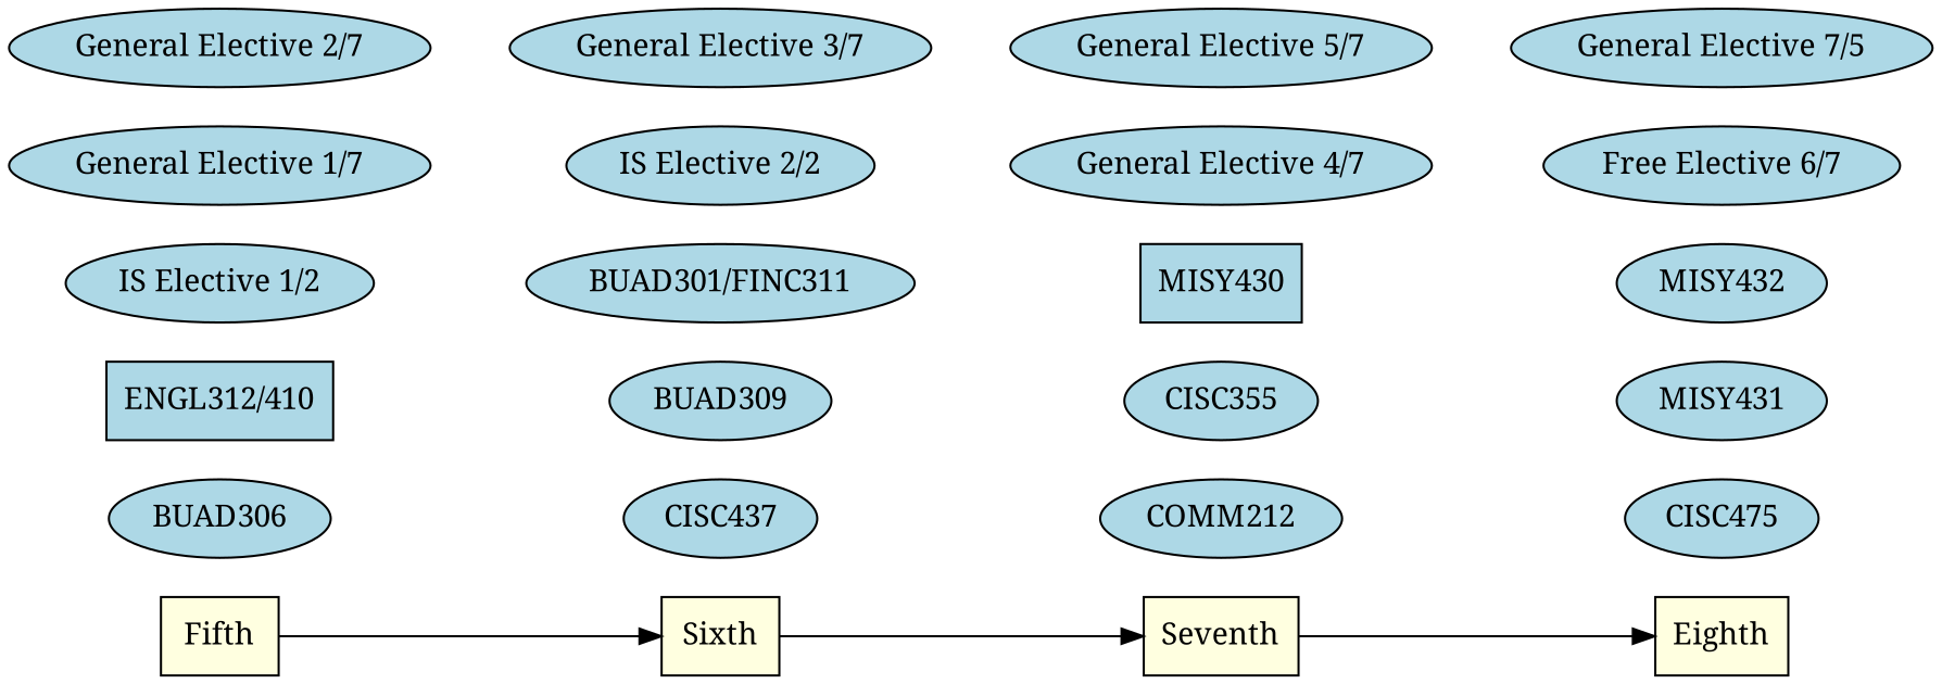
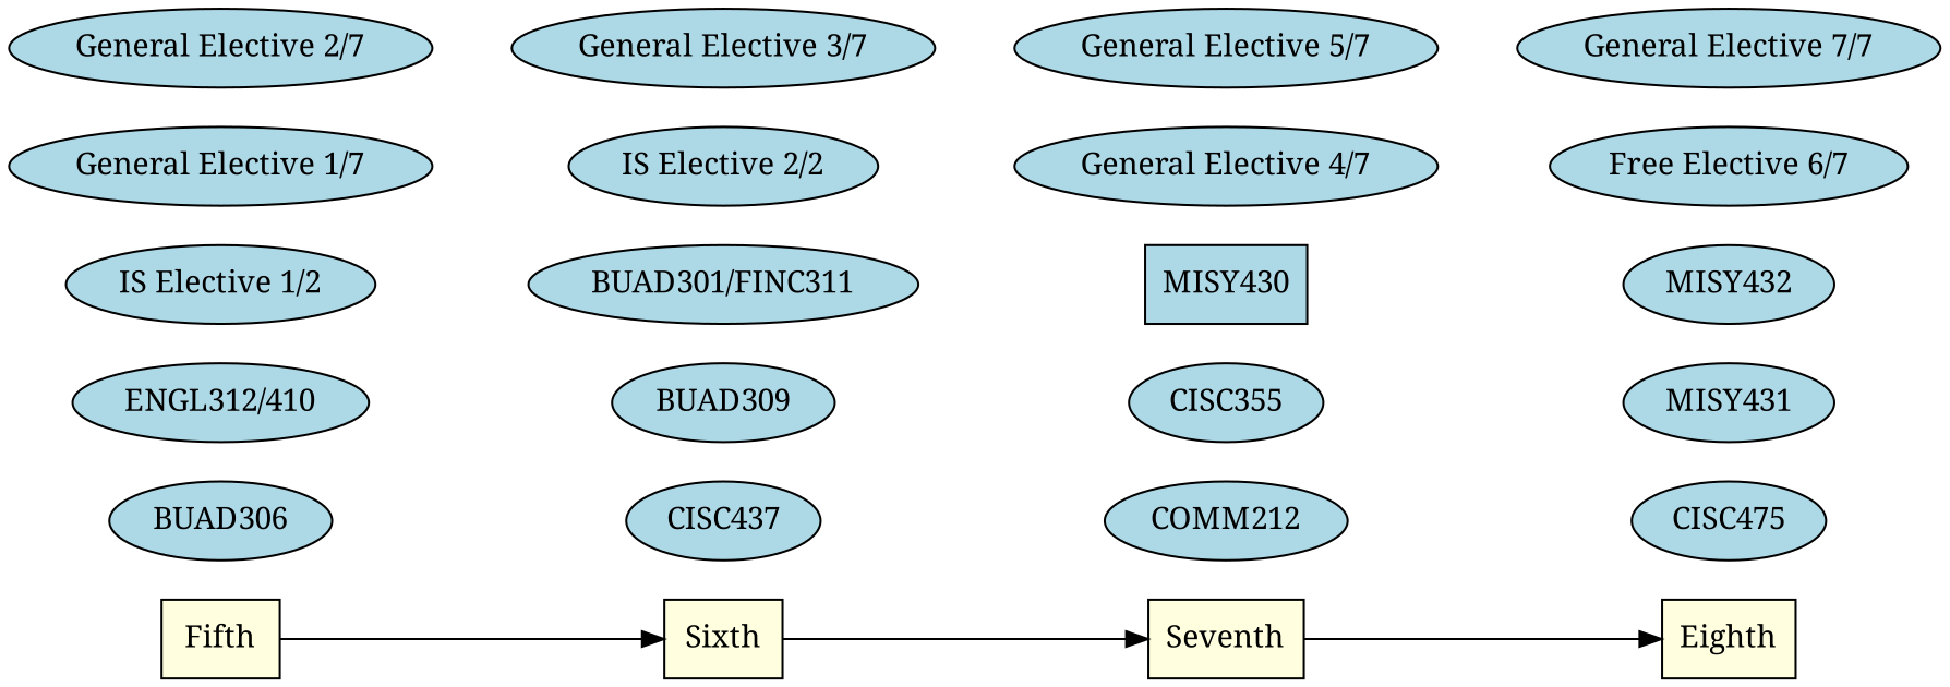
  digraph {
    fontname="Noto Serif"
    rankdir=LR
    node [fillcolor=lightblue fontname="Noto Serif" style=filled]
    edge [fontname="Noto Serif"]
    Fifth [fillcolor=lightyellow shape=box]
    BUAD306
-   "ENGL312/410" [shape=box]
+   "ENGL312/410"
    "IS Elective 1/2"
    "General Elective 1/7"
    "General Elective 2/7"
    Sixth [fillcolor=lightyellow shape=box]
    CISC437
    BUAD309
    "BUAD301/FINC311"
    "IS Elective 2/2"
    "General Elective 3/7"
    Seventh [fillcolor=lightyellow shape=box]
    COMM212
    CISC355
    MISY430 [shape=box]
    "General Elective 4/7"
    "General Elective 5/7"
    Eighth [fillcolor=lightyellow shape=box]
    CISC475
    MISY431
    MISY432
    "Free Elective 6/7"
-   "General Elective 7/7" [label="General Elective 7/5"]
+   "General Elective 7/7"
    subgraph sub_1 {
      rank=same
      Fifth
      BUAD306
      "ENGL312/410"
      "IS Elective 1/2"
      "General Elective 1/7"
      "General Elective 2/7"
    }
    subgraph sub_2 {
      rank=same
      Sixth
      CISC437
      BUAD309
      "BUAD301/FINC311"
      "IS Elective 2/2"
      "General Elective 3/7"
    }
    subgraph sub_3 {
      rank=same
      Seventh
      COMM212
      CISC355
      MISY430
      "General Elective 4/7"
      "General Elective 5/7"
    }
    subgraph sub_4 {
      rank=same
      Eighth
      CISC475
      MISY431
      MISY432
      "Free Elective 6/7"
      "General Elective 7/7"
    }
    Fifth -> Sixth
    Sixth -> Seventh
    Seventh -> Eighth
  }
